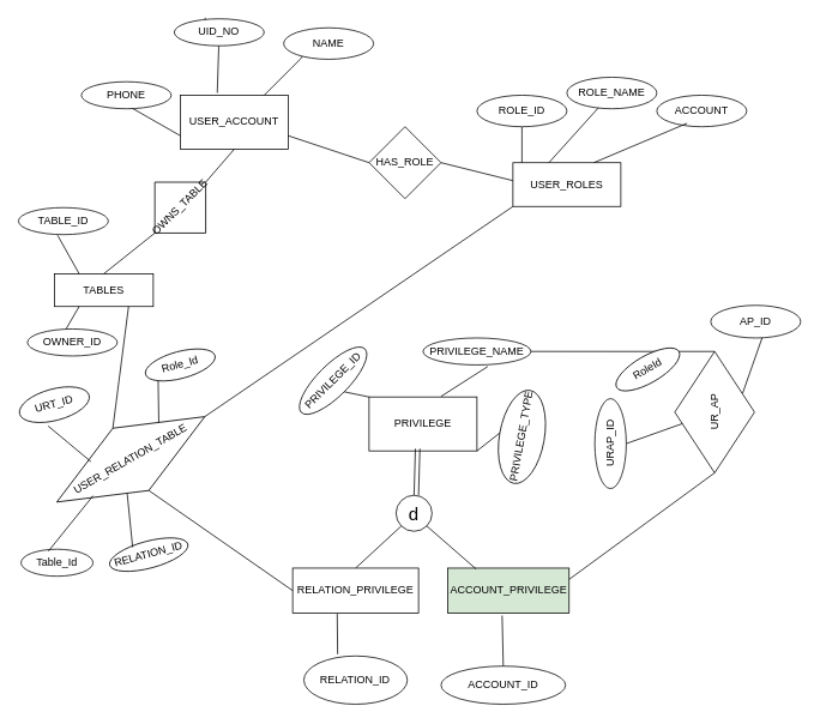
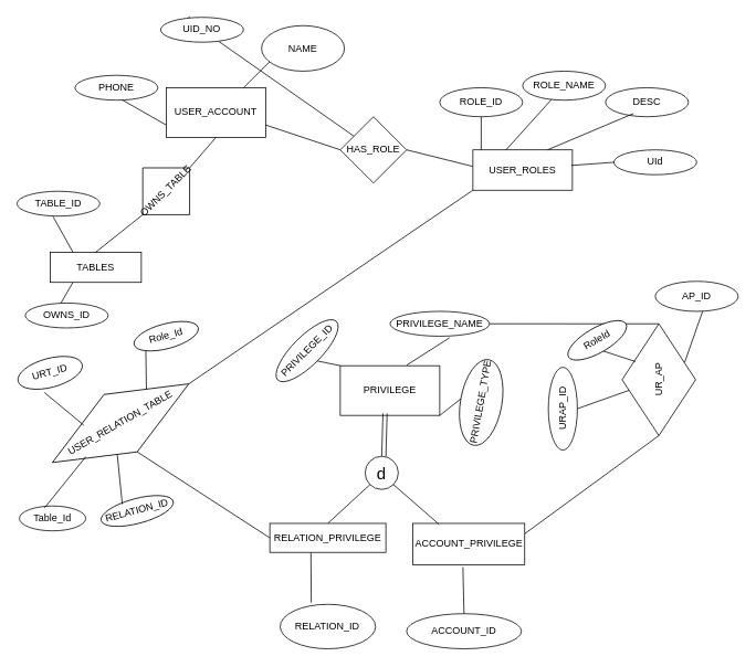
  <mxCell id="0" />
  <mxCell id="1" parent="0" />
  <mxCell id="2" value="USER_ACCOUNT" style="rounded=0;whiteSpace=wrap;html=1;" parent="1" vertex="1"><mxGeometry x="200" y="105.29" width="120" height="60" as="geometry" /></mxCell>
  <mxCell id="3" value="" style="endArrow=none;html=1;rounded=0;entryX=0.246;entryY=0.766;entryDx=0;entryDy=0;entryPerimeter=0;" parent="1" target="4" edge="1"><mxGeometry width="50" height="50" relative="1" as="geometry"><mxPoint x="293.31" y="105.29" as="sourcePoint" /><mxPoint x="323.31" y="75.29" as="targetPoint" /><Array as="points"><mxPoint x="323.31" y="75.29" /><mxPoint x="333.31" y="65.29" /></Array></mxGeometry></mxCell>
- <mxCell id="4" value="NAME" style="ellipse;whiteSpace=wrap;html=1;" parent="1" vertex="1"><mxGeometry x="315" y="30.29" width="100" height="35" as="geometry" /></mxCell>
+ <mxCell id="4" value="NAME" style="ellipse;whiteSpace=wrap;html=1;" parent="1" vertex="1"><mxGeometry x="315" y="30.29" width="100" height="55" as="geometry" /></mxCell>
  <mxCell id="5" value="" style="endArrow=none;html=1;rounded=0;entryX=0;entryY=0.75;entryDx=0;entryDy=0;" parent="1" target="2" edge="1"><mxGeometry width="50" height="50" relative="1" as="geometry"><mxPoint x="130" y="110.29" as="sourcePoint" /><mxPoint x="190" y="150.29" as="targetPoint" /></mxGeometry></mxCell>
  <mxCell id="6" value="TABLE_ID" style="ellipse;whiteSpace=wrap;html=1;" parent="1" vertex="1"><mxGeometry x="20" y="230.29" width="100" height="30" as="geometry" /></mxCell>
  <mxCell id="7" value="" style="endArrow=none;html=1;rounded=0;entryX=0;entryY=0.5;entryDx=0;entryDy=0;exitX=1;exitY=0.75;exitDx=0;exitDy=0;" parent="1" source="2" target="8" edge="1"><mxGeometry width="50" height="50" relative="1" as="geometry"><mxPoint x="310" y="160.29" as="sourcePoint" /><mxPoint x="450" y="180.29" as="targetPoint" /></mxGeometry></mxCell>
  <mxCell id="8" value="HAS_ROLE" style="rhombus;whiteSpace=wrap;html=1;" parent="1" vertex="1"><mxGeometry x="410" y="140.29" width="80" height="80" as="geometry" /></mxCell>
  <mxCell id="9" value="" style="endArrow=none;html=1;rounded=0;" parent="1" edge="1"><mxGeometry width="50" height="50" relative="1" as="geometry"><mxPoint x="490" y="180.29" as="sourcePoint" /><mxPoint x="570" y="200.29" as="targetPoint" /></mxGeometry></mxCell>
  <mxCell id="10" value="USER_ROLES" style="rounded=0;whiteSpace=wrap;html=1;" parent="1" vertex="1"><mxGeometry x="570" y="180.29" width="120" height="48.71" as="geometry" /></mxCell>
  <mxCell id="11" value="" style="endArrow=none;html=1;rounded=0;" parent="1" edge="1"><mxGeometry width="50" height="50" relative="1" as="geometry"><mxPoint y="180.29" as="sourcePoint" x="580" /><mxPoint y="140.29" as="targetPoint" x="580" /></mxGeometry></mxCell>
  <mxCell id="12" value="ROLE_ID" style="ellipse;whiteSpace=wrap;html=1;" parent="1" vertex="1"><mxGeometry x="530" y="105.29" width="100" height="35" as="geometry" /></mxCell>
  <mxCell id="13" value="ROLE_NAME&lt;span style=&quot;color: rgba(0, 0, 0, 0); font-family: monospace; font-size: 0px; text-align: start; text-wrap-mode: nowrap;&quot;&gt;%3CmxGraphModel%3E%3Croot%3E%3CmxCell%20id%3D%220%22%2F%3E%3CmxCell%20id%3D%221%22%20parent%3D%220%22%2F%3E%3CmxCell%20id%3D%222%22%20value%3D%22ROLE_ID%22%20style%3D%22ellipse%3BwhiteSpace%3Dwrap%3Bhtml%3D1%3B%22%20vertex%3D%221%22%20parent%3D%221%22%3E%3CmxGeometry%20x%3D%22510%22%20y%3D%22115%22%20width%3D%22100%22%20height%3D%2235%22%20as%3D%22geometry%22%2F%3E%3C%2FmxCell%3E%3C%2Froot%3E%3C%2FmxGraphModel%3E&lt;/span&gt;" style="ellipse;whiteSpace=wrap;html=1;" parent="1" vertex="1"><mxGeometry x="630" y="85.29" width="100" height="35" as="geometry" /></mxCell>
  <mxCell id="14" value="" style="endArrow=none;html=1;rounded=0;" parent="1" target="13" edge="1"><mxGeometry width="50" height="50" relative="1" as="geometry"><mxPoint x="610" y="180.29" as="sourcePoint" /><mxPoint x="660" y="130.29" as="targetPoint" /></mxGeometry></mxCell>
- <mxCell id="15" value="ACCOUNT" style="ellipse;whiteSpace=wrap;html=1;" parent="1" vertex="1"><mxGeometry x="730" y="105.29" width="100" height="35" as="geometry" /></mxCell>
+ <mxCell id="15" value="DESC" style="ellipse;whiteSpace=wrap;html=1;" parent="1" vertex="1"><mxGeometry x="730" y="105.29" width="100" height="35" as="geometry" /></mxCell>
  <mxCell id="16" value="" style="endArrow=none;html=1;rounded=0;entryX=0.336;entryY=0.891;entryDx=0;entryDy=0;entryPerimeter=0;exitX=0.75;exitY=0;exitDx=0;exitDy=0;" parent="1" source="10" target="15" edge="1"><mxGeometry width="50" height="50" relative="1" as="geometry"><mxPoint x="660" y="170.29" as="sourcePoint" /><mxPoint x="720" y="160.29" as="targetPoint" /></mxGeometry></mxCell>
  <mxCell id="17" value="UR_AP" style="rhombus;whiteSpace=wrap;html=1;rotation=-90;" parent="1" vertex="1"><mxGeometry x="726.85" y="413.44" width="135" height="88.71" as="geometry" /></mxCell>
  <mxCell id="18" value="" style="endArrow=none;html=1;rounded=0;exitX=1;exitY=0.5;exitDx=0;exitDy=0;" parent="1" source="17" target="36" edge="1"><mxGeometry width="50" height="50" relative="1" as="geometry"><mxPoint x="603.891" y="316.399" as="sourcePoint" /><mxPoint x="650" y="250.29" as="targetPoint" /></mxGeometry></mxCell>
  <mxCell id="19" value="" style="endArrow=none;html=1;rounded=0;entryX=0.5;entryY=1;entryDx=0;entryDy=0;" parent="1" source="17" target="20" edge="1"><mxGeometry width="50" height="50" relative="1" as="geometry"><mxPoint x="512" y="343.29" as="sourcePoint" /><mxPoint x="482" y="313.29" as="targetPoint" /><Array as="points" /></mxGeometry></mxCell>
  <mxCell id="20" value="URAP_ID" style="ellipse;whiteSpace=wrap;html=1;rotation=-90;" parent="1" vertex="1"><mxGeometry x="628.54" y="475.29" width="100" height="35" as="geometry" /></mxCell>
+ <mxCell id="21" value="" style="endArrow=none;html=1;rounded=0;entryX=0.5;entryY=1;entryDx=0;entryDy=0;exitX=0.662;exitY=0.182;exitDx=0;exitDy=0;exitPerimeter=0;" parent="1" source="17" target="22" edge="1"><mxGeometry width="50" height="50" relative="1" as="geometry"><mxPoint x="530" y="310.29" as="sourcePoint" /><mxPoint x="540" y="280.29" as="targetPoint" /></mxGeometry></mxCell>
  <mxCell id="22" value="RoleId" style="ellipse;whiteSpace=wrap;html=1;rotation=-30;" parent="1" vertex="1"><mxGeometry x="680" y="395.29" width="80" height="30" as="geometry" /></mxCell>
  <mxCell id="23" value="" style="endArrow=none;html=1;rounded=0;entryX=0.656;entryY=0.851;entryDx=0;entryDy=0;entryPerimeter=0;exitX=0.685;exitY=0.103;exitDx=0;exitDy=0;exitPerimeter=0;" parent="1" source="24" target="17" edge="1"><mxGeometry width="50" height="50" relative="1" as="geometry"><mxPoint x="670" y="350.29" as="sourcePoint" /><mxPoint x="610" y="355.29" as="targetPoint" /></mxGeometry></mxCell>
  <mxCell id="24" value="AP_ID" style="ellipse;whiteSpace=wrap;html=1;rotation=0;" parent="1" vertex="1"><mxGeometry x="790" y="339" width="100" height="36.29" as="geometry" /></mxCell>
  <mxCell id="25" value="PRIVILEGE" style="rounded=0;whiteSpace=wrap;html=1;" parent="1" vertex="1"><mxGeometry x="410" y="440.9" width="120" height="60" as="geometry" /></mxCell>
  <mxCell id="26" value="" style="endArrow=none;html=1;rounded=0;entryX=0;entryY=0.5;entryDx=0;entryDy=0;exitX=1;exitY=0.25;exitDx=0;exitDy=0;" parent="1" source="30" target="17" edge="1"><mxGeometry width="50" height="50" relative="1" as="geometry"><mxPoint x="480" y="439.86" as="sourcePoint" /><mxPoint x="530" y="389.86" as="targetPoint" /></mxGeometry></mxCell>
  <mxCell id="27" value="&lt;font style=&quot;font-size: 20px;&quot;&gt;d&lt;/font&gt;" style="ellipse;whiteSpace=wrap;html=1;aspect=fixed;" parent="1" vertex="1"><mxGeometry x="440" y="550.29" width="40" height="40" as="geometry" /></mxCell>
  <mxCell id="28" value="" style="endArrow=none;html=1;rounded=0;entryX=0;entryY=1;entryDx=0;entryDy=0;exitX=0.5;exitY=0;exitDx=0;exitDy=0;" parent="1" source="29" target="27" edge="1"><mxGeometry width="50" height="50" relative="1" as="geometry"><mxPoint x="320" y="625.29" as="sourcePoint" /><mxPoint x="375" y="575.29" as="targetPoint" /></mxGeometry></mxCell>
- <mxCell id="29" value="RELATION_PRIVILEGE" style="rounded=0;whiteSpace=wrap;html=1;" parent="1" vertex="1"><mxGeometry x="325" y="631.29" width="140" height="50" as="geometry" /></mxCell>
- <mxCell id="30" value="ACCOUNT_PRIVILEGE" style="rounded=0;whiteSpace=wrap;html=1;fillColor=#d5e8d4;" parent="1" vertex="1"><mxGeometry x="497.5" y="631.29" width="135" height="50" as="geometry" /></mxCell>
+ <mxCell id="29" value="RELATION_PRIVILEGE" style="rounded=0;whiteSpace=wrap;html=1;" parent="1" vertex="1"><mxGeometry x="325" y="631.29" width="140" height="35" as="geometry" /></mxCell>
+ <mxCell id="30" value="ACCOUNT_PRIVILEGE" style="rounded=0;whiteSpace=wrap;html=1;" parent="1" vertex="1"><mxGeometry x="497.5" y="631.29" width="135" height="50" as="geometry" /></mxCell>
  <mxCell id="31" value="" style="endArrow=none;html=1;rounded=0;exitX=0;exitY=0.5;exitDx=0;exitDy=0;entryX=0.5;entryY=1;entryDx=0;entryDy=0;" parent="1" source="29" target="32" edge="1"><mxGeometry width="50" height="50" relative="1" as="geometry"><mxPoint x="215" y="640.29" as="sourcePoint" /><mxPoint x="170" y="540.29" as="targetPoint" /></mxGeometry></mxCell>
  <mxCell id="32" value="USER_RELATION_TABLE" style="rhombus;whiteSpace=wrap;html=1;rotation=-30;" parent="1" vertex="1"><mxGeometry x="50" y="470.29" width="190" height="80" as="geometry" /></mxCell>
  <mxCell id="33" value="PRIVILEGE_ID" style="ellipse;whiteSpace=wrap;html=1;rotation=-45;" parent="1" vertex="1"><mxGeometry x="320" y="405.29" width="100" height="35" as="geometry" /></mxCell>
  <mxCell id="34" value="" style="endArrow=none;html=1;rounded=0;entryX=0.5;entryY=1;entryDx=0;entryDy=0;exitX=0;exitY=0;exitDx=0;exitDy=0;" parent="1" source="25" target="33" edge="1"><mxGeometry width="50" height="50" relative="1" as="geometry"><mxPoint x="360" y="403.29" as="sourcePoint" /><mxPoint x="320" y="395.29" as="targetPoint" /><Array as="points" /></mxGeometry></mxCell>
  <mxCell id="35" value="" style="endArrow=none;html=1;rounded=0;entryX=0.6;entryY=1.058;entryDx=0;entryDy=0;entryPerimeter=0;exitX=0.667;exitY=-0.01;exitDx=0;exitDy=0;exitPerimeter=0;" parent="1" source="25" target="36" edge="1"><mxGeometry width="50" height="50" relative="1" as="geometry"><mxPoint x="528.54" y="464.86" as="sourcePoint" /><mxPoint x="608.54" y="454.86" as="targetPoint" /></mxGeometry></mxCell>
  <mxCell id="36" value="PRIVILEGE_NAME" style="ellipse;whiteSpace=wrap;html=1;rotation=0;" parent="1" vertex="1"><mxGeometry x="470" y="375.29" width="120" height="30" as="geometry" /></mxCell>
  <mxCell id="37" value="PRIVILEGE_TYPE" style="ellipse;whiteSpace=wrap;html=1;rotation=-80;" parent="1" vertex="1"><mxGeometry x="527.5" y="460.29" width="105" height="50" as="geometry" /></mxCell>
  <mxCell id="38" value="" style="endArrow=none;html=1;rounded=0;entryX=0.5;entryY=0;entryDx=0;entryDy=0;exitX=1;exitY=1;exitDx=0;exitDy=0;" parent="1" source="25" target="37" edge="1"><mxGeometry width="50" height="50" relative="1" as="geometry"><mxPoint x="480" y="500.29" as="sourcePoint" /><mxPoint x="510" y="460.9" as="targetPoint" /></mxGeometry></mxCell>
  <mxCell id="39" value="ACCOUNT_ID" style="ellipse;whiteSpace=wrap;html=1;rotation=0;" parent="1" vertex="1"><mxGeometry x="490" y="740.29" width="138.54" height="42.38" as="geometry" /></mxCell>
  <mxCell id="40" value="" style="endArrow=none;html=1;rounded=0;entryX=0.5;entryY=0;entryDx=0;entryDy=0;exitX=0.448;exitY=1.055;exitDx=0;exitDy=0;exitPerimeter=0;" parent="1" source="30" target="39" edge="1"><mxGeometry width="50" height="50" relative="1" as="geometry"><mxPoint x="476.19" y="680.29" as="sourcePoint" /><mxPoint x="487.78" y="740.29" as="targetPoint" /></mxGeometry></mxCell>
  <mxCell id="41" value="TABLES" style="rounded=0;whiteSpace=wrap;html=1;" parent="1" vertex="1"><mxGeometry x="60" y="303.83" width="110" height="36.46" as="geometry" /></mxCell>
  <mxCell id="42" value="OWNS_TABLE" style="rhombus;whiteSpace=wrap;html=1;rotation=-45;" parent="1" vertex="1"><mxGeometry x="160" y="190.29" width="80" height="80" as="geometry" /></mxCell>
  <mxCell id="43" value="" style="endArrow=none;html=1;rounded=0;entryX=0.5;entryY=1;entryDx=0;entryDy=0;exitX=1;exitY=0.5;exitDx=0;exitDy=0;" parent="1" source="42" target="2" edge="1"><mxGeometry width="50" height="50" relative="1" as="geometry"><mxPoint x="180" y="210.29" as="sourcePoint" /><mxPoint x="230" y="160.29" as="targetPoint" /></mxGeometry></mxCell>
  <mxCell id="44" value="" style="endArrow=none;html=1;rounded=0;exitX=0.25;exitY=0;exitDx=0;exitDy=0;entryX=0.436;entryY=1.027;entryDx=0;entryDy=0;entryPerimeter=0;" parent="1" source="41" target="6" edge="1"><mxGeometry width="50" height="50" relative="1" as="geometry"><mxPoint x="50" y="310.29" as="sourcePoint" /><mxPoint x="50" y="260.29" as="targetPoint" /></mxGeometry></mxCell>
  <mxCell id="45" value="PHONE" style="ellipse;whiteSpace=wrap;html=1;" parent="1" vertex="1"><mxGeometry x="90" y="90.29" width="100" height="30" as="geometry" /></mxCell>
- <mxCell id="46" value="OWNER_ID" style="ellipse;whiteSpace=wrap;html=1;" parent="1" vertex="1"><mxGeometry x="30" y="365.29" width="100" height="30" as="geometry" /></mxCell>
+ <mxCell id="46" value="OWNS_ID" style="ellipse;whiteSpace=wrap;html=1;" parent="1" vertex="1"><mxGeometry x="30" y="365.29" width="100" height="30" as="geometry" /></mxCell>
  <mxCell id="47" value="" style="endArrow=none;html=1;rounded=0;exitX=0.25;exitY=1;exitDx=0;exitDy=0;" parent="1" source="41" edge="1"><mxGeometry width="50" height="50" relative="1" as="geometry"><mxPoint x="120" y="356.29" as="sourcePoint" /><mxPoint x="73" y="365.29" as="targetPoint" /></mxGeometry></mxCell>
- <mxCell id="48" value="" style="endArrow=none;html=1;rounded=0;exitX=0.75;exitY=1;exitDx=0;exitDy=0;entryX=0.5;entryY=0;entryDx=0;entryDy=0;" parent="1" source="41" target="32" edge="1"><mxGeometry width="50" height="50" relative="1" as="geometry"><mxPoint x="170" y="441.29" as="sourcePoint" /><mxPoint x="123" y="450.29" as="targetPoint" /></mxGeometry></mxCell>
+ <mxCell id="49" value="UId" style="ellipse;whiteSpace=wrap;html=1;" parent="1" vertex="1"><mxGeometry x="740" y="180.29" width="100" height="30" as="geometry" /></mxCell>
+ <mxCell id="50" value="" style="endArrow=none;html=1;rounded=0;entryX=0;entryY=0.5;entryDx=0;entryDy=0;exitX=0.987;exitY=0.387;exitDx=0;exitDy=0;exitPerimeter=0;" parent="1" source="10" target="49" edge="1"><mxGeometry width="50" height="50" relative="1" as="geometry"><mxPoint x="690" y="230.29" as="sourcePoint" /><mxPoint x="734" y="174.29" as="targetPoint" /></mxGeometry></mxCell>
  <mxCell id="51" value="" style="endArrow=none;html=1;rounded=0;exitX=0.5;exitY=0;exitDx=0;exitDy=0;entryX=0;entryY=0.5;entryDx=0;entryDy=0;" parent="1" source="41" target="42" edge="1"><mxGeometry width="50" height="50" relative="1" as="geometry"><mxPoint x="120" y="305.29" as="sourcePoint" /><mxPoint x="170" y="255.29" as="targetPoint" /></mxGeometry></mxCell>
- <mxCell id="52" value="" style="endArrow=none;html=1;rounded=0;entryX=0.343;entryY=-0.043;entryDx=0;entryDy=0;entryPerimeter=0;" parent="1" source="54" target="2" edge="1"><mxGeometry width="50" height="50" relative="1" as="geometry"><mxPoint x="230" y="40.29" as="sourcePoint" /><mxPoint x="300" y="80.29" as="targetPoint" /></mxGeometry></mxCell>
+ <mxCell id="52" value="" style="endArrow=none;html=1;rounded=0;" parent="1" source="54" target="8" edge="1"><mxGeometry width="50" height="50" relative="1" as="geometry"><mxPoint x="230" y="40.29" as="sourcePoint" /><mxPoint x="300" y="80.29" as="targetPoint" /></mxGeometry></mxCell>
  <mxCell id="53" value="" style="endArrow=none;html=1;rounded=0;entryX=0.343;entryY=-0.043;entryDx=0;entryDy=0;entryPerimeter=0;" parent="1" target="54" edge="1"><mxGeometry width="50" height="50" relative="1" as="geometry"><mxPoint x="230" y="40.29" as="sourcePoint" /><mxPoint x="241" y="102.29" as="targetPoint" /></mxGeometry></mxCell>
  <mxCell id="54" value="UID_NO" style="ellipse;whiteSpace=wrap;html=1;" parent="1" vertex="1"><mxGeometry x="193.31" y="20.29" width="100" height="30" as="geometry" /></mxCell>
  <mxCell id="55" value="URT_ID" style="ellipse;whiteSpace=wrap;html=1;rotation=-15;" parent="1" vertex="1"><mxGeometry x="20" y="431.99" width="80" height="35" as="geometry" /></mxCell>
  <mxCell id="56" value="" style="endArrow=none;html=1;rounded=0;entryX=0.339;entryY=1.102;entryDx=0;entryDy=0;exitX=0.291;exitY=0.25;exitDx=0;exitDy=0;exitPerimeter=0;entryPerimeter=0;" parent="1" source="32" target="55" edge="1"><mxGeometry width="50" height="50" relative="1" as="geometry"><mxPoint x="65" y="515.29" as="sourcePoint" /><mxPoint x="75" y="460.29" as="targetPoint" /><Array as="points" /></mxGeometry></mxCell>
  <mxCell id="57" value="Role_Id" style="ellipse;whiteSpace=wrap;html=1;rotation=-15;" parent="1" vertex="1"><mxGeometry x="160" y="390.29" width="80" height="30" as="geometry" /></mxCell>
  <mxCell id="58" value="" style="endArrow=none;html=1;rounded=0;entryX=0;entryY=1;entryDx=0;entryDy=0;exitX=1;exitY=0;exitDx=0;exitDy=0;" parent="1" source="32" target="57" edge="1"><mxGeometry width="50" height="50" relative="1" as="geometry"><mxPoint x="190" y="483.9" as="sourcePoint" /><mxPoint x="180" y="440.9" as="targetPoint" /><Array as="points" /></mxGeometry></mxCell>
  <mxCell id="59" value="RELATION_ID" style="ellipse;whiteSpace=wrap;html=1;rotation=-15;" parent="1" vertex="1"><mxGeometry x="120" y="601.29" width="90" height="30" as="geometry" /></mxCell>
  <mxCell id="60" value="Table_Id" style="ellipse;whiteSpace=wrap;html=1;rotation=0;" parent="1" vertex="1"><mxGeometry x="22.93" y="610.29" width="80" height="30" as="geometry" /></mxCell>
  <mxCell id="61" value="" style="endArrow=none;html=1;rounded=0;exitX=0.38;exitY=0.073;exitDx=0;exitDy=0;exitPerimeter=0;entryX=0.202;entryY=0.676;entryDx=0;entryDy=0;entryPerimeter=0;" parent="1" source="60" target="32" edge="1"><mxGeometry width="50" height="50" relative="1" as="geometry"><mxPoint x="50" y="596.91" as="sourcePoint" /><mxPoint x="80" y="570.29" as="targetPoint" /><Array as="points" /></mxGeometry></mxCell>
  <mxCell id="62" value="RELATION_ID" style="ellipse;whiteSpace=wrap;html=1;rotation=0;" parent="1" vertex="1"><mxGeometry x="337.47" y="729" width="115.06" height="53.67" as="geometry" /></mxCell>
  <mxCell id="63" value="" style="endArrow=none;html=1;rounded=0;exitX=0.354;exitY=1.016;exitDx=0;exitDy=0;exitPerimeter=0;" parent="1" source="29" edge="1"><mxGeometry width="50" height="50" relative="1" as="geometry"><mxPoint x="385" y="690.29" as="sourcePoint" /><mxPoint x="375" y="727" as="targetPoint" /></mxGeometry></mxCell>
  <mxCell id="64" value="" style="endArrow=none;html=1;rounded=0;exitX=0.331;exitY=0.079;exitDx=0;exitDy=0;exitPerimeter=0;entryX=0.382;entryY=0.884;entryDx=0;entryDy=0;entryPerimeter=0;" parent="1" source="59" target="32" edge="1"><mxGeometry width="50" height="50" relative="1" as="geometry"><mxPoint x="66" y="580.29" as="sourcePoint" /><mxPoint x="130" y="558.29" as="targetPoint" /><Array as="points" /></mxGeometry></mxCell>
  <mxCell id="65" value="" style="endArrow=none;html=1;rounded=0;exitX=0;exitY=1;exitDx=0;exitDy=0;entryX=1;entryY=0.5;entryDx=0;entryDy=0;" parent="1" source="10" target="32" edge="1"><mxGeometry width="50" height="50" relative="1" as="geometry"><mxPoint x="380" y="575.29" as="sourcePoint" /><mxPoint x="200" y="477.29" as="targetPoint" /></mxGeometry></mxCell>
  <mxCell id="66" value="" style="endArrow=none;html=1;rounded=0;entryX=1;entryY=1;entryDx=0;entryDy=0;exitX=0.5;exitY=0;exitDx=0;exitDy=0;" parent="1" target="27" edge="1"><mxGeometry width="50" height="50" relative="1" as="geometry"><mxPoint x="529" y="632.29" as="sourcePoint" /><mxPoint y="575.29" as="targetPoint" x="580" /></mxGeometry></mxCell>
  <mxCell id="67" value="" style="endArrow=none;html=1;rounded=0;exitX=0.5;exitY=0;exitDx=0;exitDy=0;" parent="1" source="27" edge="1"><mxGeometry width="50" height="50" relative="1" as="geometry"><mxPoint x="478.5" y="548.52" as="sourcePoint" /><mxPoint x="461.5" y="498.52" as="targetPoint" /><Array as="points" /></mxGeometry></mxCell>
  <mxCell id="68" value="" style="endArrow=none;html=1;rounded=0;exitX=0.5;exitY=0;exitDx=0;exitDy=0;" parent="1" edge="1"><mxGeometry width="50" height="50" relative="1" as="geometry"><mxPoint x="465" y="550.29" as="sourcePoint" /><mxPoint x="466.5" y="498.52" as="targetPoint" /><Array as="points" /></mxGeometry></mxCell>
